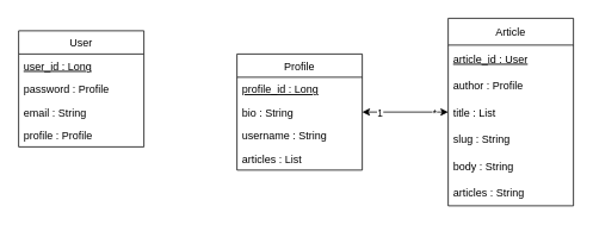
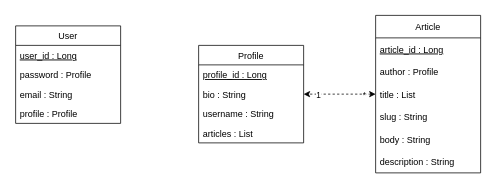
  <mxCell id="0" />
  <mxCell id="1" parent="0" />
  <mxCell id="2" value="User" style="swimlane;fontStyle=0;childLayout=stackLayout;horizontal=1;startSize=26;fillColor=none;horizontalStack=0;resizeParent=1;resizeParentMax=0;resizeLast=0;collapsible=1;marginBottom=0;" parent="1" vertex="1"><mxGeometry x="20" y="34" width="140" height="130" as="geometry" /></mxCell>
  <mxCell id="3" value="user_id : Long" style="text;strokeColor=none;fillColor=none;align=left;verticalAlign=top;spacingLeft=4;spacingRight=4;overflow=hidden;rotatable=0;points=[[0,0.5],[1,0.5]];portConstraint=eastwest;fontStyle=4" parent="2" vertex="1"><mxGeometry y="26" width="140" height="26" as="geometry" /></mxCell>
  <mxCell id="4" value="password : Profile" style="text;strokeColor=none;fillColor=none;align=left;verticalAlign=top;spacingLeft=4;spacingRight=4;overflow=hidden;rotatable=0;points=[[0,0.5],[1,0.5]];portConstraint=eastwest;" parent="2" vertex="1"><mxGeometry y="52" width="140" height="26" as="geometry" /></mxCell>
  <mxCell id="5" value="email : String" style="text;strokeColor=none;fillColor=none;align=left;verticalAlign=top;spacingLeft=4;spacingRight=4;overflow=hidden;rotatable=0;points=[[0,0.5],[1,0.5]];portConstraint=eastwest;" parent="2" vertex="1"><mxGeometry y="78" width="140" height="26" as="geometry" /></mxCell>
  <mxCell id="6" value="profile : Profile" style="text;strokeColor=none;fillColor=none;align=left;verticalAlign=top;spacingLeft=4;spacingRight=4;overflow=hidden;rotatable=0;points=[[0,0.5],[1,0.5]];portConstraint=eastwest;" parent="2" vertex="1"><mxGeometry y="104" width="140" height="26" as="geometry" /></mxCell>
  <mxCell id="7" value="Profile" style="swimlane;fontStyle=0;childLayout=stackLayout;horizontal=1;startSize=26;fillColor=none;horizontalStack=0;resizeParent=1;resizeParentMax=0;resizeLast=0;collapsible=1;marginBottom=0;" parent="1" vertex="1"><mxGeometry x="264" y="60" width="140" height="130" as="geometry" /></mxCell>
  <mxCell id="8" value="profile_id : Long" style="text;strokeColor=none;fillColor=none;align=left;verticalAlign=top;spacingLeft=4;spacingRight=4;overflow=hidden;rotatable=0;points=[[0,0.5],[1,0.5]];portConstraint=eastwest;fontStyle=4" parent="7" vertex="1"><mxGeometry y="26" width="140" height="26" as="geometry" /></mxCell>
  <mxCell id="9" value="bio : String" style="text;strokeColor=none;fillColor=none;align=left;verticalAlign=top;spacingLeft=4;spacingRight=4;overflow=hidden;rotatable=0;points=[[0,0.5],[1,0.5]];portConstraint=eastwest;" parent="7" vertex="1"><mxGeometry y="52" width="140" height="26" as="geometry" /></mxCell>
  <mxCell id="10" value="username : String" style="text;strokeColor=none;fillColor=none;align=left;verticalAlign=top;spacingLeft=4;spacingRight=4;overflow=hidden;rotatable=0;points=[[0,0.5],[1,0.5]];portConstraint=eastwest;" parent="7" vertex="1"><mxGeometry y="78" width="140" height="26" as="geometry" /></mxCell>
  <mxCell id="11" value="articles : List" style="text;strokeColor=none;fillColor=none;align=left;verticalAlign=top;spacingLeft=4;spacingRight=4;overflow=hidden;rotatable=0;points=[[0,0.5],[1,0.5]];portConstraint=eastwest;" vertex="1" parent="7"><mxGeometry y="104" width="140" height="26" as="geometry" /></mxCell>
  <mxCell id="12" value="Article" style="swimlane;fontStyle=0;childLayout=stackLayout;horizontal=1;startSize=30;horizontalStack=0;resizeParent=1;resizeParentMax=0;resizeLast=0;collapsible=1;marginBottom=0;" vertex="1" parent="1"><mxGeometry x="500" y="20" width="140" height="210" as="geometry" /></mxCell>
- <mxCell id="13" value="article_id : User" style="text;strokeColor=none;fillColor=none;align=left;verticalAlign=middle;spacingLeft=4;spacingRight=4;overflow=hidden;points=[[0,0.5],[1,0.5]];portConstraint=eastwest;rotatable=0;fontStyle=4" vertex="1" parent="12"><mxGeometry y="30" width="140" height="30" as="geometry" /></mxCell>
+ <mxCell id="13" value="article_id : Long" style="text;strokeColor=none;fillColor=none;align=left;verticalAlign=middle;spacingLeft=4;spacingRight=4;overflow=hidden;points=[[0,0.5],[1,0.5]];portConstraint=eastwest;rotatable=0;fontStyle=4" vertex="1" parent="12"><mxGeometry y="30" width="140" height="30" as="geometry" /></mxCell>
  <mxCell id="14" value="author : Profile" style="text;strokeColor=none;fillColor=none;align=left;verticalAlign=middle;spacingLeft=4;spacingRight=4;overflow=hidden;points=[[0,0.5],[1,0.5]];portConstraint=eastwest;rotatable=0;" vertex="1" parent="12"><mxGeometry y="60" width="140" height="30" as="geometry" /></mxCell>
  <mxCell id="15" value="title : List" style="text;strokeColor=none;fillColor=none;align=left;verticalAlign=middle;spacingLeft=4;spacingRight=4;overflow=hidden;points=[[0,0.5],[1,0.5]];portConstraint=eastwest;rotatable=0;" vertex="1" parent="12"><mxGeometry y="90" width="140" height="30" as="geometry" /></mxCell>
  <mxCell id="16" value="slug : String" style="text;strokeColor=none;fillColor=none;align=left;verticalAlign=middle;spacingLeft=4;spacingRight=4;overflow=hidden;points=[[0,0.5],[1,0.5]];portConstraint=eastwest;rotatable=0;" vertex="1" parent="12"><mxGeometry y="120" width="140" height="30" as="geometry" /></mxCell>
  <mxCell id="17" value="body : String" style="text;strokeColor=none;fillColor=none;align=left;verticalAlign=middle;spacingLeft=4;spacingRight=4;overflow=hidden;points=[[0,0.5],[1,0.5]];portConstraint=eastwest;rotatable=0;" vertex="1" parent="12"><mxGeometry y="150" width="140" height="30" as="geometry" /></mxCell>
- <mxCell id="18" value="articles : String" style="text;strokeColor=none;fillColor=none;align=left;verticalAlign=middle;spacingLeft=4;spacingRight=4;overflow=hidden;points=[[0,0.5],[1,0.5]];portConstraint=eastwest;rotatable=0;" vertex="1" parent="12"><mxGeometry y="180" width="140" height="30" as="geometry" /></mxCell>
- <mxCell id="19" value="" style="endArrow=classic;html=1;rounded=0;entryX=1;entryY=0.5;entryDx=0;entryDy=0;exitX=0;exitY=0.5;exitDx=0;exitDy=0;startArrow=classic;startFill=1;" edge="1" parent="1" source="15" target="9"><mxGeometry width="50" height="50" relative="1" as="geometry"><mxPoint x="420" y="154" as="sourcePoint" /><mxPoint x="470" y="104" as="targetPoint" /></mxGeometry></mxCell>
+ <mxCell id="18" value="description : String" style="text;strokeColor=none;fillColor=none;align=left;verticalAlign=middle;spacingLeft=4;spacingRight=4;overflow=hidden;points=[[0,0.5],[1,0.5]];portConstraint=eastwest;rotatable=0;" vertex="1" parent="12"><mxGeometry y="180" width="140" height="30" as="geometry" /></mxCell>
+ <mxCell id="19" value="" style="endArrow=classic;html=1;rounded=0;entryX=1;entryY=0.5;entryDx=0;entryDy=0;exitX=0;exitY=0.5;exitDx=0;exitDy=0;startArrow=classic;startFill=1;dashed=1;" edge="1" parent="1" source="15" target="9"><mxGeometry width="50" height="50" relative="1" as="geometry"><mxPoint x="420" y="154" as="sourcePoint" /><mxPoint x="470" y="104" as="targetPoint" /></mxGeometry></mxCell>
  <mxCell id="20" value="*" style="edgeLabel;html=1;align=center;verticalAlign=middle;resizable=0;points=[];" vertex="1" connectable="0" parent="19"><mxGeometry x="-0.671" relative="1" as="geometry"><mxPoint as="offset" /></mxGeometry></mxCell>
  <mxCell id="21" value="1" style="edgeLabel;html=1;align=center;verticalAlign=middle;resizable=0;points=[];" vertex="1" connectable="0" parent="19"><mxGeometry x="0.613" relative="1" as="geometry"><mxPoint as="offset" /></mxGeometry></mxCell>
